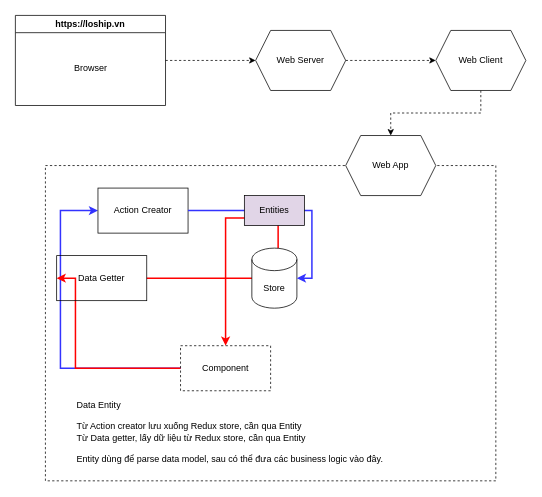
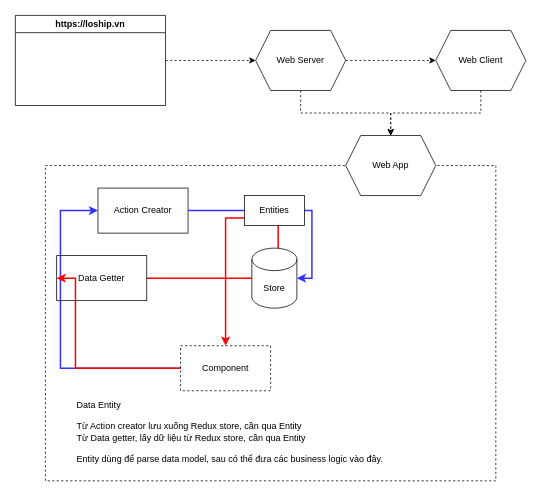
  <mxCell id="0" />
  <mxCell id="1" parent="0" />
  <mxCell id="2" value="" style="rounded=0;whiteSpace=wrap;html=1;fillColor=none;dashed=1;" vertex="1" parent="1"><mxGeometry x="60" y="220" width="600" height="420" as="geometry" /></mxCell>
  <mxCell id="3" value="https://loship.vn" style="swimlane;" vertex="1" parent="1"><mxGeometry x="20" y="20" width="200" height="120" as="geometry" /></mxCell>
- <mxCell id="4" value="Browser" style="text;html=1;align=center;verticalAlign=middle;resizable=0;points=[];autosize=1;strokeColor=none;" vertex="1" parent="3"><mxGeometry x="70" y="60" width="60" height="20" as="geometry" /></mxCell>
  <mxCell id="5" value="" style="endArrow=classic;html=1;exitX=1;exitY=0.5;exitDx=0;exitDy=0;dashed=1;entryX=0;entryY=0.5;entryDx=0;entryDy=0;" edge="1" parent="1" source="3" target="7"><mxGeometry width="50" height="50" relative="1" as="geometry"><mxPoint x="380" y="370" as="sourcePoint" /><mxPoint x="340" y="80" as="targetPoint" /></mxGeometry></mxCell>
+ <mxCell id="6" style="edgeStyle=orthogonalEdgeStyle;rounded=0;orthogonalLoop=1;jettySize=auto;html=1;exitX=0.5;exitY=1;exitDx=0;exitDy=0;entryX=0.5;entryY=0;entryDx=0;entryDy=0;dashed=1;" edge="1" parent="1" source="7" target="11"><mxGeometry relative="1" as="geometry" /></mxCell>
  <mxCell id="7" value="Web Server" style="shape=hexagon;perimeter=hexagonPerimeter2;whiteSpace=wrap;html=1;fixedSize=1;" vertex="1" parent="1"><mxGeometry x="340" y="40" width="120" height="80" as="geometry" /></mxCell>
  <mxCell id="8" style="edgeStyle=orthogonalEdgeStyle;rounded=0;orthogonalLoop=1;jettySize=auto;html=1;exitX=0.5;exitY=1;exitDx=0;exitDy=0;entryX=0.5;entryY=0;entryDx=0;entryDy=0;dashed=1;" edge="1" parent="1" source="9" target="11"><mxGeometry relative="1" as="geometry" /></mxCell>
  <mxCell id="9" value="Web Client" style="shape=hexagon;perimeter=hexagonPerimeter2;whiteSpace=wrap;html=1;fixedSize=1;" vertex="1" parent="1"><mxGeometry x="580" y="40" width="120" height="80" as="geometry" /></mxCell>
  <mxCell id="10" value="" style="endArrow=classic;html=1;exitX=1;exitY=0.5;exitDx=0;exitDy=0;dashed=1;entryX=0;entryY=0.5;entryDx=0;entryDy=0;" edge="1" parent="1" source="7" target="9"><mxGeometry width="50" height="50" relative="1" as="geometry"><mxPoint x="470" y="120" as="sourcePoint" /><mxPoint x="590" y="120" as="targetPoint" /></mxGeometry></mxCell>
  <mxCell id="11" value="Web App" style="shape=hexagon;perimeter=hexagonPerimeter2;whiteSpace=wrap;html=1;fixedSize=1;" vertex="1" parent="1"><mxGeometry x="460" y="180" width="120" height="80" as="geometry" /></mxCell>
  <mxCell id="12" style="edgeStyle=orthogonalEdgeStyle;rounded=0;orthogonalLoop=1;jettySize=auto;html=1;exitX=0;exitY=0.5;exitDx=0;exitDy=0;entryX=0;entryY=0.5;entryDx=0;entryDy=0;strokeColor=#3333FF;strokeWidth=2;" edge="1" parent="1" source="14" target="15"><mxGeometry relative="1" as="geometry"><Array as="points"><mxPoint x="80" y="490" /><mxPoint x="80" y="280" /></Array></mxGeometry></mxCell>
  <mxCell id="13" style="edgeStyle=orthogonalEdgeStyle;rounded=0;orthogonalLoop=1;jettySize=auto;html=1;exitX=0;exitY=0.5;exitDx=0;exitDy=0;entryX=0;entryY=0.5;entryDx=0;entryDy=0;strokeWidth=2;strokeColor=#FF0000;" edge="1" parent="1" source="14" target="17"><mxGeometry relative="1" as="geometry"><Array as="points"><mxPoint x="100" y="490" /><mxPoint x="100" y="370" /></Array></mxGeometry></mxCell>
  <mxCell id="14" value="Component" style="rounded=0;whiteSpace=wrap;html=1;fillColor=none;dashed=1;" vertex="1" parent="1"><mxGeometry x="240" y="460" width="120" height="60" as="geometry" /></mxCell>
  <mxCell id="15" value="Action Creator" style="rounded=0;whiteSpace=wrap;html=1;fillColor=none;" vertex="1" parent="1"><mxGeometry x="130" y="250" width="120" height="60" as="geometry" /></mxCell>
  <mxCell id="16" style="edgeStyle=orthogonalEdgeStyle;rounded=0;orthogonalLoop=1;jettySize=auto;html=1;exitX=1;exitY=0.5;exitDx=0;exitDy=0;entryX=0.5;entryY=0;entryDx=0;entryDy=0;strokeColor=#FF0000;strokeWidth=2;" edge="1" parent="1" source="17" target="14"><mxGeometry relative="1" as="geometry"><Array as="points"><mxPoint x="370" y="370" /><mxPoint x="370" y="290" /><mxPoint x="300" y="290" /></Array></mxGeometry></mxCell>
  <mxCell id="17" value="Data Getter" style="rounded=0;whiteSpace=wrap;html=1;fillColor=none;" vertex="1" parent="1"><mxGeometry x="75" y="340" width="120" height="60" as="geometry" /></mxCell>
  <mxCell id="18" value="Store" style="shape=cylinder3;whiteSpace=wrap;html=1;boundedLbl=1;backgroundOutline=1;size=15;" vertex="1" parent="1"><mxGeometry x="335" y="330" width="60" height="80" as="geometry" /></mxCell>
  <mxCell id="19" style="edgeStyle=orthogonalEdgeStyle;rounded=0;orthogonalLoop=1;jettySize=auto;html=1;exitX=1;exitY=0.5;exitDx=0;exitDy=0;entryX=1;entryY=0.5;entryDx=0;entryDy=0;entryPerimeter=0;strokeColor=#3333FF;strokeWidth=2;" edge="1" parent="1" source="15" target="18"><mxGeometry relative="1" as="geometry" /></mxCell>
- <mxCell id="20" value="Entities" style="rounded=0;whiteSpace=wrap;html=1;fillColor=#e1d5e7;" vertex="1" parent="1"><mxGeometry x="325" y="260" width="80" height="40" as="geometry" /></mxCell>
+ <mxCell id="20" value="Entities" style="rounded=0;whiteSpace=wrap;html=1;" vertex="1" parent="1"><mxGeometry x="325" y="260" width="80" height="40" as="geometry" /></mxCell>
  <mxCell id="21" value="Data Entity&lt;br&gt;&lt;br&gt;Từ Action creator lưu xuống Redux store, cần qua Entity&lt;br&gt;Từ Data getter, lấy dữ liệu từ Redux store,&amp;nbsp;cần qua Entity&lt;br&gt;&lt;br&gt;Entity dùng để parse data model, sau có thể đưa các business logic vào đây." style="text;html=1;align=left;verticalAlign=middle;resizable=0;points=[];autosize=1;strokeColor=none;" vertex="1" parent="1"><mxGeometry x="100" y="530" width="420" height="90" as="geometry" /></mxCell>
  <mxCell id="22" style="edgeStyle=orthogonalEdgeStyle;rounded=0;orthogonalLoop=1;jettySize=auto;html=1;exitX=0.5;exitY=1;exitDx=0;exitDy=0;strokeColor=#FF0000;strokeWidth=2;" edge="1" parent="1" source="2" target="2"><mxGeometry relative="1" as="geometry" /></mxCell>
